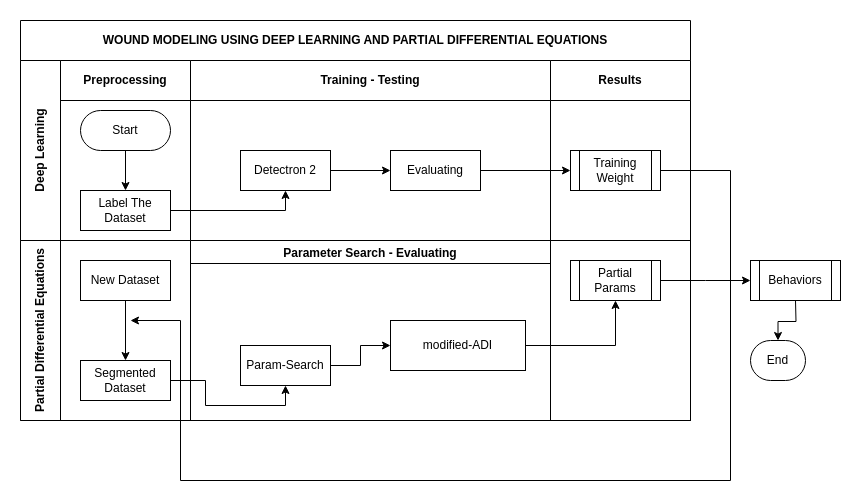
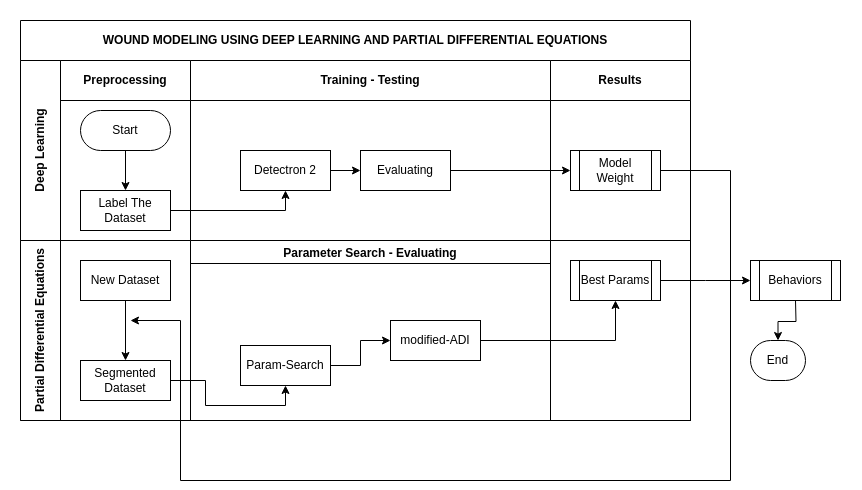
  <mxCell id="0" />
  <mxCell id="1" parent="0" />
  <mxCell id="2" value="" style="group" vertex="1" connectable="0" parent="1"><mxGeometry x="20" y="20" width="820" height="400" as="geometry" /></mxCell>
  <mxCell id="3" value="WOUND MODELING USING DEEP LEARNING AND PARTIAL DIFFERENTIAL EQUATIONS" style="shape=table;childLayout=tableLayout;rowLines=0;columnLines=0;startSize=40;html=1;whiteSpace=wrap;collapsible=0;recursiveResize=0;expand=0;fontStyle=1" parent="2" vertex="1"><mxGeometry width="670" height="400" as="geometry" /></mxCell>
  <mxCell id="4" value="Deep Learning&lt;br&gt;" style="swimlane;horizontal=0;points=[[0,0.5],[1,0.5]];portConstraint=eastwest;startSize=40;html=1;whiteSpace=wrap;collapsible=0;recursiveResize=0;expand=0;" parent="3" vertex="1"><mxGeometry y="40" width="670" height="180" as="geometry" /></mxCell>
  <mxCell id="5" value="Preprocessing" style="swimlane;connectable=0;startSize=40;html=1;whiteSpace=wrap;collapsible=0;recursiveResize=0;expand=0;" parent="4" vertex="1"><mxGeometry x="40" width="130" height="180" as="geometry" /></mxCell>
  <mxCell id="6" style="edgeStyle=orthogonalEdgeStyle;rounded=0;orthogonalLoop=1;jettySize=auto;html=1;" parent="5" source="7" target="8" edge="1"><mxGeometry relative="1" as="geometry" /></mxCell>
  <mxCell id="7" value="Start" style="rounded=1;whiteSpace=wrap;html=1;arcSize=50;" parent="5" vertex="1"><mxGeometry x="20" y="50" width="90" height="40" as="geometry" /></mxCell>
  <mxCell id="8" value="Label The Dataset" style="rounded=0;whiteSpace=wrap;html=1;" parent="5" vertex="1"><mxGeometry x="20" y="130" width="90" height="40" as="geometry" /></mxCell>
  <mxCell id="9" value="Training - Testing" style="swimlane;connectable=0;startSize=40;html=1;whiteSpace=wrap;collapsible=0;recursiveResize=0;expand=0;" parent="4" vertex="1"><mxGeometry x="170" width="360" height="180" as="geometry" /></mxCell>
  <mxCell id="10" style="edgeStyle=orthogonalEdgeStyle;rounded=0;orthogonalLoop=1;jettySize=auto;html=1;entryX=0;entryY=0.5;entryDx=0;entryDy=0;" edge="1" parent="9" source="11" target="12"><mxGeometry relative="1" as="geometry" /></mxCell>
  <mxCell id="11" value="Detectron 2" style="rounded=0;whiteSpace=wrap;html=1;" parent="9" vertex="1"><mxGeometry x="50" y="90" width="90" height="40" as="geometry" /></mxCell>
- <mxCell id="12" value="Evaluating" style="rounded=0;whiteSpace=wrap;html=1;" parent="9" vertex="1"><mxGeometry x="200" y="90" width="90" height="40" as="geometry" /></mxCell>
+ <mxCell id="12" value="Evaluating" style="rounded=0;whiteSpace=wrap;html=1;" parent="9" vertex="1"><mxGeometry x="170" y="90" width="90" height="40" as="geometry" /></mxCell>
  <mxCell id="13" value="Results" style="swimlane;connectable=0;startSize=40;html=1;whiteSpace=wrap;collapsible=0;recursiveResize=0;expand=0;" parent="4" vertex="1"><mxGeometry x="530" width="140" height="180" as="geometry" /></mxCell>
- <mxCell id="14" value="Training Weight" style="shape=process;whiteSpace=wrap;html=1;backgroundOutline=1;" vertex="1" parent="13"><mxGeometry x="20" y="90" width="90" height="40" as="geometry" /></mxCell>
+ <mxCell id="14" value="Model Weight" style="shape=process;whiteSpace=wrap;html=1;backgroundOutline=1;" vertex="1" parent="13"><mxGeometry x="20" y="90" width="90" height="40" as="geometry" /></mxCell>
  <mxCell id="15" style="edgeStyle=orthogonalEdgeStyle;rounded=0;orthogonalLoop=1;jettySize=auto;html=1;entryX=0.5;entryY=1;entryDx=0;entryDy=0;exitX=1;exitY=0.5;exitDx=0;exitDy=0;" edge="1" parent="4" source="8" target="11"><mxGeometry relative="1" as="geometry"><Array as="points"><mxPoint x="265" y="150" /></Array></mxGeometry></mxCell>
  <mxCell id="16" style="edgeStyle=orthogonalEdgeStyle;rounded=0;orthogonalLoop=1;jettySize=auto;html=1;entryX=0;entryY=0.5;entryDx=0;entryDy=0;" edge="1" parent="4" source="12" target="14"><mxGeometry relative="1" as="geometry"><mxPoint x="510" y="110" as="targetPoint" /></mxGeometry></mxCell>
  <mxCell id="17" value="Partial Differential Equations&lt;br&gt;" style="swimlane;horizontal=0;points=[[0,0.5],[1,0.5]];portConstraint=eastwest;startSize=40;html=1;whiteSpace=wrap;collapsible=0;recursiveResize=0;expand=0;" parent="3" vertex="1"><mxGeometry y="220" width="670" height="180" as="geometry" /></mxCell>
  <mxCell id="18" value="" style="swimlane;connectable=0;startSize=0;html=1;whiteSpace=wrap;collapsible=0;recursiveResize=0;expand=0;" parent="17" vertex="1"><mxGeometry x="40" width="130" height="180" as="geometry" /></mxCell>
  <mxCell id="19" style="edgeStyle=orthogonalEdgeStyle;rounded=0;orthogonalLoop=1;jettySize=auto;html=1;entryX=0.5;entryY=0;entryDx=0;entryDy=0;" edge="1" parent="18" source="20" target="21"><mxGeometry relative="1" as="geometry" /></mxCell>
  <mxCell id="20" value="New Dataset" style="rounded=0;whiteSpace=wrap;html=1;" parent="18" vertex="1"><mxGeometry x="20" y="20" width="90" height="40" as="geometry" /></mxCell>
  <mxCell id="21" value="Segmented Dataset" style="rounded=0;whiteSpace=wrap;html=1;" vertex="1" parent="18"><mxGeometry x="20" y="120" width="90" height="40" as="geometry" /></mxCell>
  <mxCell id="22" value="" style="swimlane;connectable=0;startSize=0;html=1;whiteSpace=wrap;collapsible=0;recursiveResize=0;expand=0;" parent="17" vertex="1"><mxGeometry x="170" width="360" height="180" as="geometry" /></mxCell>
  <mxCell id="23" value="Parameter Search - Evaluating" style="swimlane;" vertex="1" parent="22"><mxGeometry width="360" height="180" as="geometry" /></mxCell>
- <mxCell id="24" value="modified-ADI" style="rounded=0;whiteSpace=wrap;html=1;" vertex="1" parent="23"><mxGeometry x="200" y="80" width="135" height="50" as="geometry" /></mxCell>
+ <mxCell id="24" value="modified-ADI" style="rounded=0;whiteSpace=wrap;html=1;" vertex="1" parent="23"><mxGeometry x="200" y="80" width="90" height="40" as="geometry" /></mxCell>
  <mxCell id="25" style="edgeStyle=orthogonalEdgeStyle;rounded=0;orthogonalLoop=1;jettySize=auto;html=1;entryX=0;entryY=0.5;entryDx=0;entryDy=0;" edge="1" parent="23" source="26" target="24"><mxGeometry relative="1" as="geometry" /></mxCell>
  <mxCell id="26" value="Param-Search" style="rounded=0;whiteSpace=wrap;html=1;" vertex="1" parent="23"><mxGeometry x="50" y="105" width="90" height="40" as="geometry" /></mxCell>
  <mxCell id="27" value="" style="swimlane;connectable=0;startSize=0;html=1;whiteSpace=wrap;collapsible=0;recursiveResize=0;expand=0;" parent="17" vertex="1"><mxGeometry x="530" width="140" height="180" as="geometry" /></mxCell>
- <mxCell id="28" value="Partial Params" style="shape=process;whiteSpace=wrap;html=1;backgroundOutline=1;" parent="27" vertex="1"><mxGeometry x="20" y="20" width="90" height="40" as="geometry" /></mxCell>
+ <mxCell id="28" value="Best Params" style="shape=process;whiteSpace=wrap;html=1;backgroundOutline=1;" parent="27" vertex="1"><mxGeometry x="20" y="20" width="90" height="40" as="geometry" /></mxCell>
  <mxCell id="29" value="" style="edgeStyle=orthogonalEdgeStyle;rounded=0;orthogonalLoop=1;jettySize=auto;html=1;exitX=1;exitY=0.5;exitDx=0;exitDy=0;" parent="17" source="24" target="28" edge="1"><mxGeometry relative="1" as="geometry"><mxPoint x="520" y="100" as="sourcePoint" /></mxGeometry></mxCell>
  <mxCell id="30" style="edgeStyle=orthogonalEdgeStyle;rounded=0;orthogonalLoop=1;jettySize=auto;html=1;entryX=0.5;entryY=1;entryDx=0;entryDy=0;" edge="1" parent="17" source="21" target="26"><mxGeometry relative="1" as="geometry" /></mxCell>
  <mxCell id="31" style="edgeStyle=orthogonalEdgeStyle;rounded=0;orthogonalLoop=1;jettySize=auto;html=1;exitX=1;exitY=0.5;exitDx=0;exitDy=0;" edge="1" parent="3" source="14"><mxGeometry relative="1" as="geometry"><mxPoint x="660" y="150" as="sourcePoint" /><mxPoint x="110" y="300" as="targetPoint" /><Array as="points"><mxPoint x="710" y="150" /><mxPoint x="710" y="460" /><mxPoint x="160" y="460" /><mxPoint x="160" y="300" /></Array></mxGeometry></mxCell>
  <mxCell id="32" style="edgeStyle=orthogonalEdgeStyle;rounded=0;orthogonalLoop=1;jettySize=auto;html=1;entryX=0.5;entryY=0;entryDx=0;entryDy=0;" edge="1" parent="2" target="34"><mxGeometry relative="1" as="geometry"><mxPoint x="775" y="280" as="sourcePoint" /></mxGeometry></mxCell>
  <mxCell id="33" style="edgeStyle=orthogonalEdgeStyle;rounded=0;orthogonalLoop=1;jettySize=auto;html=1;entryX=0;entryY=0.5;entryDx=0;entryDy=0;" edge="1" parent="2" source="28"><mxGeometry relative="1" as="geometry"><mxPoint x="730" y="260" as="targetPoint" /></mxGeometry></mxCell>
  <mxCell id="34" value="End" style="rounded=1;whiteSpace=wrap;html=1;arcSize=50;" vertex="1" parent="2"><mxGeometry x="730" y="320" width="55" height="40" as="geometry" /></mxCell>
  <mxCell id="35" value="Behaviors" style="shape=process;whiteSpace=wrap;html=1;backgroundOutline=1;" vertex="1" parent="2"><mxGeometry x="730" y="240" width="90" height="40" as="geometry" /></mxCell>
